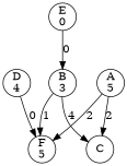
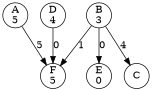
  digraph {
    node [fixedsize=true shape=circle]
    n1 [label="A\n5" width=0.5]
    n2 [label="C\n" width=0.5]
    n3 [label="F\n5" width=0.5]
    n4 [label="B\n3" width=0.5]
    n5 [label="D\n4" width=0.5]
    n6 [label="E\n0" width=0.5]
-   n1 -> n2 [label=2]
-   n1 -> n3 [label=2]
+   n1 -> n3 [label=5]
    n4 -> n2 [label=4]
    n4 -> n3 [label=1]
    n5 -> n3 [label=0]
-   n6 -> n4 [label=0]
+   n4 -> n6 [label=0]
  }
